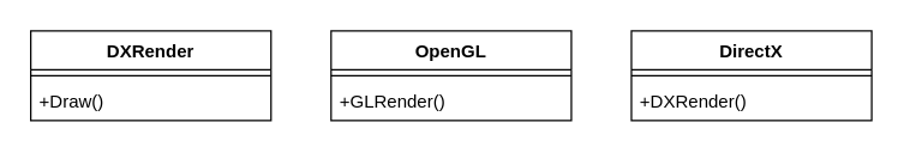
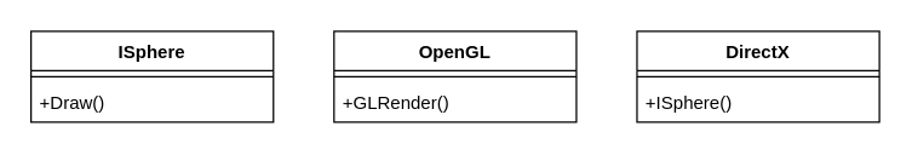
  <mxCell id="0" />
  <mxCell id="1" parent="0" />
- <mxCell id="2" value="DXRender" style="swimlane;fontStyle=1;align=center;verticalAlign=top;childLayout=stackLayout;horizontal=1;startSize=26;horizontalStack=0;resizeParent=1;resizeParentMax=0;resizeLast=0;collapsible=1;marginBottom=0;whiteSpace=wrap;html=1;" vertex="1" parent="1"><mxGeometry x="20" y="20" width="160" height="60" as="geometry" /></mxCell>
+ <mxCell id="2" value="ISphere" style="swimlane;fontStyle=1;align=center;verticalAlign=top;childLayout=stackLayout;horizontal=1;startSize=26;horizontalStack=0;resizeParent=1;resizeParentMax=0;resizeLast=0;collapsible=1;marginBottom=0;whiteSpace=wrap;html=1;" vertex="1" parent="1"><mxGeometry x="20" y="20" width="160" height="60" as="geometry" /></mxCell>
  <mxCell id="3" value="" style="line;strokeWidth=1;fillColor=none;align=left;verticalAlign=middle;spacingTop=-1;spacingLeft=3;spacingRight=3;rotatable=0;labelPosition=right;points=[];portConstraint=eastwest;strokeColor=inherit;" vertex="1" parent="2"><mxGeometry y="26" width="160" height="8" as="geometry" /></mxCell>
  <mxCell id="4" value="+Draw()" style="text;strokeColor=none;fillColor=none;align=left;verticalAlign=top;spacingLeft=4;spacingRight=4;overflow=hidden;rotatable=0;points=[[0,0.5],[1,0.5]];portConstraint=eastwest;whiteSpace=wrap;html=1;" vertex="1" parent="2"><mxGeometry y="34" width="160" height="26" as="geometry" /></mxCell>
  <mxCell id="5" value="OpenGL" style="swimlane;fontStyle=1;align=center;verticalAlign=top;childLayout=stackLayout;horizontal=1;startSize=26;horizontalStack=0;resizeParent=1;resizeParentMax=0;resizeLast=0;collapsible=1;marginBottom=0;whiteSpace=wrap;html=1;" vertex="1" parent="1"><mxGeometry x="220" y="20" width="160" height="60" as="geometry" /></mxCell>
  <mxCell id="6" value="" style="line;strokeWidth=1;fillColor=none;align=left;verticalAlign=middle;spacingTop=-1;spacingLeft=3;spacingRight=3;rotatable=0;labelPosition=right;points=[];portConstraint=eastwest;strokeColor=inherit;" vertex="1" parent="5"><mxGeometry y="26" width="160" height="8" as="geometry" /></mxCell>
  <mxCell id="7" value="+GLRender()" style="text;strokeColor=none;fillColor=none;align=left;verticalAlign=top;spacingLeft=4;spacingRight=4;overflow=hidden;rotatable=0;points=[[0,0.5],[1,0.5]];portConstraint=eastwest;whiteSpace=wrap;html=1;" vertex="1" parent="5"><mxGeometry y="34" width="160" height="26" as="geometry" /></mxCell>
  <mxCell id="8" value="DirectX" style="swimlane;fontStyle=1;align=center;verticalAlign=top;childLayout=stackLayout;horizontal=1;startSize=26;horizontalStack=0;resizeParent=1;resizeParentMax=0;resizeLast=0;collapsible=1;marginBottom=0;whiteSpace=wrap;html=1;" vertex="1" parent="1"><mxGeometry x="420" y="20" width="160" height="60" as="geometry" /></mxCell>
  <mxCell id="9" value="" style="line;strokeWidth=1;fillColor=none;align=left;verticalAlign=middle;spacingTop=-1;spacingLeft=3;spacingRight=3;rotatable=0;labelPosition=right;points=[];portConstraint=eastwest;strokeColor=inherit;" vertex="1" parent="8"><mxGeometry y="26" width="160" height="8" as="geometry" /></mxCell>
- <mxCell id="10" value="+DXRender()" style="text;strokeColor=none;fillColor=none;align=left;verticalAlign=top;spacingLeft=4;spacingRight=4;overflow=hidden;rotatable=0;points=[[0,0.5],[1,0.5]];portConstraint=eastwest;whiteSpace=wrap;html=1;" vertex="1" parent="8"><mxGeometry y="34" width="160" height="26" as="geometry" /></mxCell>
+ <mxCell id="10" value="+ISphere()" style="text;strokeColor=none;fillColor=none;align=left;verticalAlign=top;spacingLeft=4;spacingRight=4;overflow=hidden;rotatable=0;points=[[0,0.5],[1,0.5]];portConstraint=eastwest;whiteSpace=wrap;html=1;" vertex="1" parent="8"><mxGeometry y="34" width="160" height="26" as="geometry" /></mxCell>
